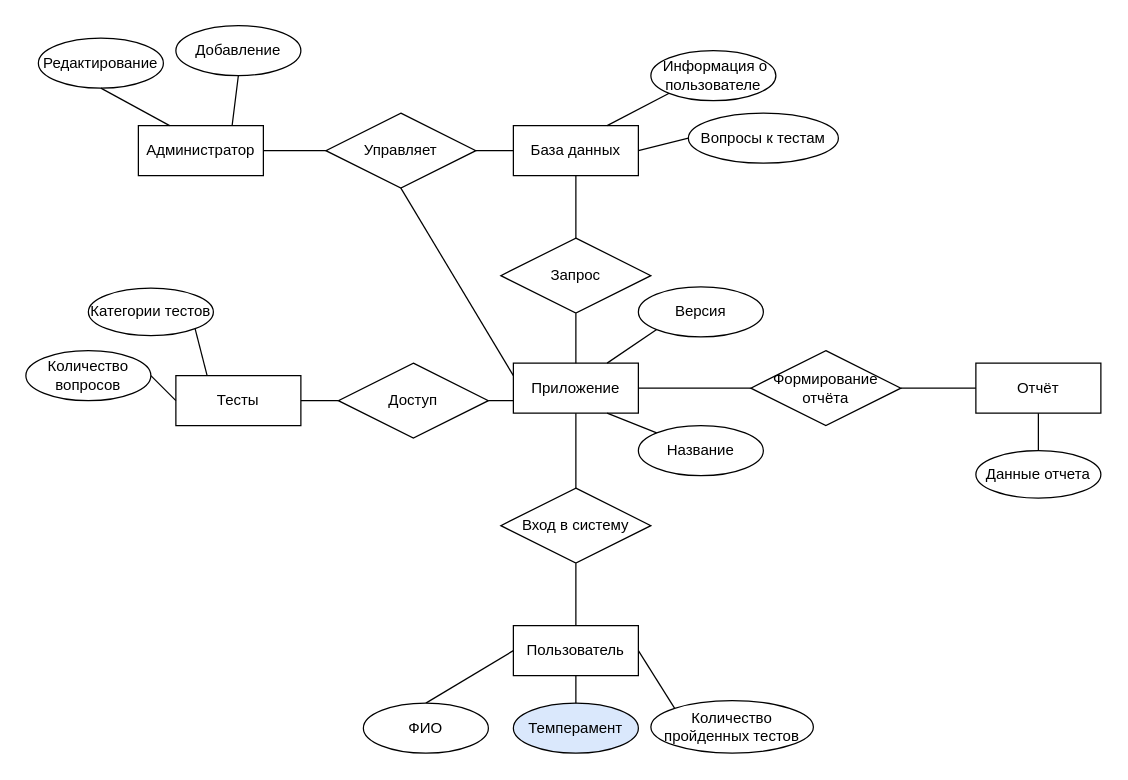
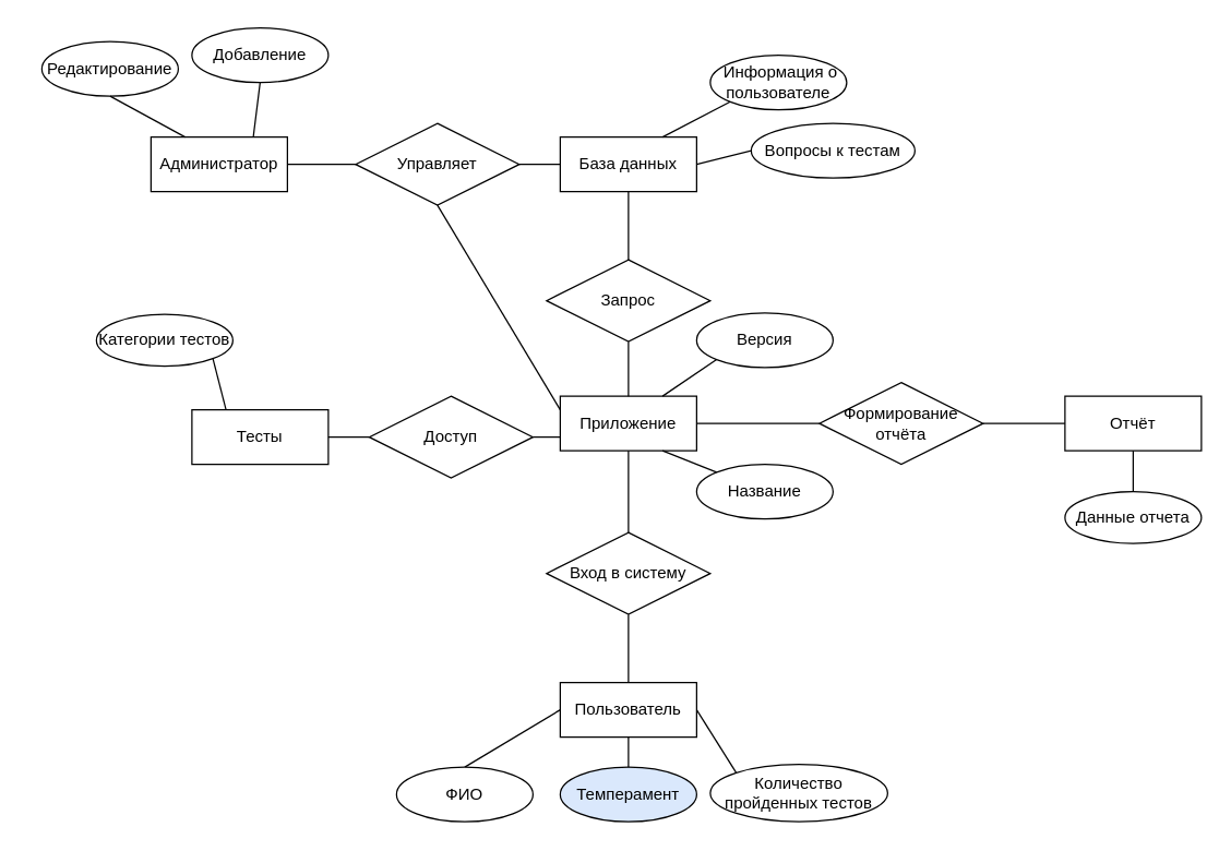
  <mxCell id="0" />
  <mxCell id="1" parent="0" />
  <mxCell id="2" value="Приложение" style="whiteSpace=wrap;html=1;align=center;" parent="1" vertex="1"><mxGeometry x="410" y="290" width="100" height="40" as="geometry" /></mxCell>
  <mxCell id="3" value="Тесты" style="whiteSpace=wrap;html=1;align=center;" parent="1" vertex="1"><mxGeometry x="140" y="300" width="100" height="40" as="geometry" /></mxCell>
  <mxCell id="4" value="Отчёт" style="whiteSpace=wrap;html=1;align=center;" parent="1" vertex="1"><mxGeometry x="780" y="290" width="100" height="40" as="geometry" /></mxCell>
  <mxCell id="5" value="Пользователь" style="whiteSpace=wrap;html=1;align=center;" parent="1" vertex="1"><mxGeometry x="410" y="500" width="100" height="40" as="geometry" /></mxCell>
  <mxCell id="6" value="Администратор" style="whiteSpace=wrap;html=1;align=center;" parent="1" vertex="1"><mxGeometry x="110" y="100" width="100" height="40" as="geometry" /></mxCell>
  <mxCell id="7" value="" style="endArrow=none;html=1;rounded=0;entryX=0.5;entryY=0;entryDx=0;entryDy=0;" parent="1" target="5" edge="1"><mxGeometry relative="1" as="geometry"><mxPoint x="460" y="450" as="sourcePoint" /><mxPoint x="370" y="430" as="targetPoint" /></mxGeometry></mxCell>
  <mxCell id="8" value="Вход в систему" style="shape=rhombus;perimeter=rhombusPerimeter;whiteSpace=wrap;html=1;align=center;" parent="1" vertex="1"><mxGeometry x="400" y="390" width="120" height="60" as="geometry" /></mxCell>
  <mxCell id="9" value="" style="endArrow=none;html=1;rounded=0;entryX=0.5;entryY=0;entryDx=0;entryDy=0;exitX=0.5;exitY=1;exitDx=0;exitDy=0;" parent="1" source="2" target="8" edge="1"><mxGeometry relative="1" as="geometry"><mxPoint x="470" y="460" as="sourcePoint" /><mxPoint x="470" y="500" as="targetPoint" /></mxGeometry></mxCell>
  <mxCell id="10" value="" style="endArrow=none;html=1;rounded=0;entryX=1;entryY=0.5;entryDx=0;entryDy=0;exitX=0;exitY=0.75;exitDx=0;exitDy=0;" parent="1" source="2" target="11" edge="1"><mxGeometry relative="1" as="geometry"><mxPoint x="510" y="310" as="sourcePoint" /><mxPoint x="560" y="310" as="targetPoint" /></mxGeometry></mxCell>
  <mxCell id="11" value="Доступ" style="shape=rhombus;perimeter=rhombusPerimeter;whiteSpace=wrap;html=1;align=center;" parent="1" vertex="1"><mxGeometry x="270" y="290" width="120" height="60" as="geometry" /></mxCell>
  <mxCell id="12" value="Формирование отчёта" style="shape=rhombus;perimeter=rhombusPerimeter;whiteSpace=wrap;html=1;align=center;" parent="1" vertex="1"><mxGeometry x="600" y="280" width="120" height="60" as="geometry" /></mxCell>
  <mxCell id="13" value="" style="endArrow=none;html=1;rounded=0;entryX=0;entryY=0.5;entryDx=0;entryDy=0;exitX=1;exitY=0.5;exitDx=0;exitDy=0;" parent="1" source="2" target="12" edge="1"><mxGeometry relative="1" as="geometry"><mxPoint x="500" y="300" as="sourcePoint" /><mxPoint x="470" y="400" as="targetPoint" /></mxGeometry></mxCell>
  <mxCell id="14" value="" style="endArrow=none;html=1;rounded=0;entryX=1;entryY=0.5;entryDx=0;entryDy=0;exitX=0;exitY=0.5;exitDx=0;exitDy=0;" parent="1" source="4" target="12" edge="1"><mxGeometry relative="1" as="geometry"><mxPoint x="470" y="300" as="sourcePoint" /><mxPoint x="470" y="250" as="targetPoint" /></mxGeometry></mxCell>
  <mxCell id="15" value="" style="endArrow=none;html=1;rounded=0;exitX=1;exitY=0.5;exitDx=0;exitDy=0;entryX=0;entryY=0.5;entryDx=0;entryDy=0;" parent="1" source="6" target="16" edge="1"><mxGeometry relative="1" as="geometry"><mxPoint x="170" y="370" as="sourcePoint" /><mxPoint x="310" y="310" as="targetPoint" /></mxGeometry></mxCell>
  <mxCell id="16" value="Управляет" style="shape=rhombus;perimeter=rhombusPerimeter;whiteSpace=wrap;html=1;align=center;" parent="1" vertex="1"><mxGeometry x="260" y="90" width="120" height="60" as="geometry" /></mxCell>
  <mxCell id="17" value="" style="endArrow=none;html=1;rounded=0;exitX=0.5;exitY=1;exitDx=0;exitDy=0;entryX=0;entryY=0.25;entryDx=0;entryDy=0;" parent="1" source="16" target="2" edge="1"><mxGeometry relative="1" as="geometry"><mxPoint x="420" y="300" as="sourcePoint" /><mxPoint x="580" y="300" as="targetPoint" /></mxGeometry></mxCell>
  <mxCell id="18" value="База данных" style="whiteSpace=wrap;html=1;align=center;" parent="1" vertex="1"><mxGeometry x="410" y="100" width="100" height="40" as="geometry" /></mxCell>
  <mxCell id="19" value="" style="endArrow=none;html=1;rounded=0;exitX=0;exitY=0.5;exitDx=0;exitDy=0;entryX=1;entryY=0.5;entryDx=0;entryDy=0;" parent="1" source="18" target="16" edge="1"><mxGeometry relative="1" as="geometry"><mxPoint x="190" y="300" as="sourcePoint" /><mxPoint x="380" y="120" as="targetPoint" /></mxGeometry></mxCell>
  <mxCell id="20" value="" style="endArrow=none;html=1;rounded=0;exitX=0.5;exitY=0;exitDx=0;exitDy=0;entryX=0.5;entryY=1;entryDx=0;entryDy=0;edgeStyle=orthogonalEdgeStyle;" parent="1" source="2" target="21" edge="1"><mxGeometry relative="1" as="geometry"><mxPoint x="420" y="300" as="sourcePoint" /><mxPoint x="370" y="240" as="targetPoint" /></mxGeometry></mxCell>
  <mxCell id="21" value="Запрос" style="shape=rhombus;perimeter=rhombusPerimeter;whiteSpace=wrap;html=1;align=center;" parent="1" vertex="1"><mxGeometry x="400" y="190" width="120" height="60" as="geometry" /></mxCell>
  <mxCell id="22" value="" style="endArrow=none;html=1;rounded=0;entryX=0;entryY=0.5;entryDx=0;entryDy=0;exitX=0.5;exitY=0;exitDx=0;exitDy=0;" parent="1" source="23" target="5" edge="1"><mxGeometry relative="1" as="geometry"><mxPoint x="360" y="520" as="sourcePoint" /><mxPoint x="380" y="510" as="targetPoint" /></mxGeometry></mxCell>
  <mxCell id="23" value="ФИО" style="ellipse;whiteSpace=wrap;html=1;align=center;" parent="1" vertex="1"><mxGeometry x="290" y="562" width="100" height="40" as="geometry" /></mxCell>
  <mxCell id="24" value="Темперамент" style="ellipse;whiteSpace=wrap;html=1;align=center;fillColor=#dae8fc;" parent="1" vertex="1"><mxGeometry x="410" y="562" width="100" height="40" as="geometry" /></mxCell>
  <mxCell id="25" value="Количество пройденных тестов" style="ellipse;whiteSpace=wrap;html=1;align=center;" parent="1" vertex="1"><mxGeometry x="520" y="560" width="130" height="42" as="geometry" /></mxCell>
  <mxCell id="26" value="" style="endArrow=none;html=1;rounded=0;exitX=0.5;exitY=0;exitDx=0;exitDy=0;entryX=0.5;entryY=1;entryDx=0;entryDy=0;" parent="1" source="24" target="5" edge="1"><mxGeometry relative="1" as="geometry"><mxPoint x="340" y="550" as="sourcePoint" /><mxPoint x="420" y="550" as="targetPoint" /></mxGeometry></mxCell>
  <mxCell id="27" value="" style="endArrow=none;html=1;rounded=0;entryX=1;entryY=0.5;entryDx=0;entryDy=0;exitX=0;exitY=0;exitDx=0;exitDy=0;" parent="1" source="25" target="5" edge="1"><mxGeometry relative="1" as="geometry"><mxPoint x="340" y="550" as="sourcePoint" /><mxPoint x="420" y="530" as="targetPoint" /></mxGeometry></mxCell>
  <mxCell id="28" value="Данные отчета" style="ellipse;whiteSpace=wrap;html=1;align=center;" parent="1" vertex="1"><mxGeometry x="780" y="360" width="100" height="38" as="geometry" /></mxCell>
- <mxCell id="29" value="Количество вопросов" style="ellipse;whiteSpace=wrap;html=1;align=center;" parent="1" vertex="1"><mxGeometry x="20" y="280" width="100" height="40" as="geometry" /></mxCell>
  <mxCell id="30" value="Категории тестов" style="ellipse;whiteSpace=wrap;html=1;align=center;" parent="1" vertex="1"><mxGeometry x="70" y="230" width="100" height="38" as="geometry" /></mxCell>
  <mxCell id="31" value="Название" style="ellipse;whiteSpace=wrap;html=1;align=center;" parent="1" vertex="1"><mxGeometry x="510" y="340" width="100" height="40" as="geometry" /></mxCell>
  <mxCell id="32" value="Версия" style="ellipse;whiteSpace=wrap;html=1;align=center;" parent="1" vertex="1"><mxGeometry x="510" y="229" width="100" height="40" as="geometry" /></mxCell>
  <mxCell id="33" value="Добавление" style="ellipse;whiteSpace=wrap;html=1;align=center;" parent="1" vertex="1"><mxGeometry x="140" y="20" width="100" height="40" as="geometry" /></mxCell>
  <mxCell id="34" value="" style="endArrow=none;html=1;rounded=0;exitX=0.5;exitY=1;exitDx=0;exitDy=0;entryX=0.5;entryY=0;entryDx=0;entryDy=0;" parent="1" source="18" target="21" edge="1"><mxGeometry relative="1" as="geometry"><mxPoint x="420" y="130" as="sourcePoint" /><mxPoint x="190" y="200" as="targetPoint" /></mxGeometry></mxCell>
  <mxCell id="35" value="" style="endArrow=none;html=1;rounded=0;exitX=1;exitY=0.5;exitDx=0;exitDy=0;entryX=0;entryY=0.5;entryDx=0;entryDy=0;" parent="1" source="3" target="11" edge="1"><mxGeometry relative="1" as="geometry"><mxPoint x="195" y="150" as="sourcePoint" /><mxPoint x="280" y="260" as="targetPoint" /></mxGeometry></mxCell>
  <mxCell id="36" value="" style="endArrow=none;html=1;rounded=0;exitX=1;exitY=1;exitDx=0;exitDy=0;entryX=0.25;entryY=0;entryDx=0;entryDy=0;" parent="1" source="30" target="3" edge="1"><mxGeometry relative="1" as="geometry"><mxPoint x="180" y="280" as="sourcePoint" /><mxPoint x="340" y="280" as="targetPoint" /></mxGeometry></mxCell>
- <mxCell id="37" value="" style="endArrow=none;html=1;rounded=0;exitX=1;exitY=0.5;exitDx=0;exitDy=0;entryX=0;entryY=0.5;entryDx=0;entryDy=0;" parent="1" source="29" target="3" edge="1"><mxGeometry relative="1" as="geometry"><mxPoint x="145.355" y="272.435" as="sourcePoint" /><mxPoint x="140" y="310" as="targetPoint" /></mxGeometry></mxCell>
  <mxCell id="38" value="" style="endArrow=none;html=1;rounded=0;entryX=0;entryY=0;entryDx=0;entryDy=0;exitX=0.75;exitY=1;exitDx=0;exitDy=0;" parent="1" source="2" target="31" edge="1"><mxGeometry relative="1" as="geometry"><mxPoint x="490" y="330" as="sourcePoint" /><mxPoint x="650" y="330" as="targetPoint" /></mxGeometry></mxCell>
  <mxCell id="39" value="" style="endArrow=none;html=1;rounded=0;exitX=0.75;exitY=0;exitDx=0;exitDy=0;entryX=0;entryY=1;entryDx=0;entryDy=0;" parent="1" source="2" target="32" edge="1"><mxGeometry relative="1" as="geometry"><mxPoint x="520" y="280" as="sourcePoint" /><mxPoint x="680" y="280" as="targetPoint" /></mxGeometry></mxCell>
  <mxCell id="40" value="" style="endArrow=none;html=1;rounded=0;entryX=0.5;entryY=1;entryDx=0;entryDy=0;exitX=0.5;exitY=0;exitDx=0;exitDy=0;" parent="1" source="28" target="4" edge="1"><mxGeometry relative="1" as="geometry"><mxPoint x="790" y="320" as="sourcePoint" /><mxPoint x="730" y="320" as="targetPoint" /></mxGeometry></mxCell>
  <mxCell id="41" value="&amp;nbsp;Информация о пользователе" style="ellipse;whiteSpace=wrap;html=1;align=center;" parent="1" vertex="1"><mxGeometry x="520" y="40" width="100" height="40" as="geometry" /></mxCell>
  <mxCell id="42" value="Вопросы к тестам" style="ellipse;whiteSpace=wrap;html=1;align=center;" parent="1" vertex="1"><mxGeometry x="550" y="90" width="120" height="40" as="geometry" /></mxCell>
  <mxCell id="43" value="" style="endArrow=none;html=1;rounded=0;exitX=0.75;exitY=0;exitDx=0;exitDy=0;entryX=0;entryY=1;entryDx=0;entryDy=0;" parent="1" source="18" target="41" edge="1"><mxGeometry relative="1" as="geometry"><mxPoint x="220" y="130" as="sourcePoint" /><mxPoint x="270" y="130" as="targetPoint" /></mxGeometry></mxCell>
  <mxCell id="44" value="" style="endArrow=none;html=1;rounded=0;exitX=1;exitY=0.5;exitDx=0;exitDy=0;entryX=0;entryY=0.5;entryDx=0;entryDy=0;" parent="1" source="18" target="42" edge="1"><mxGeometry relative="1" as="geometry"><mxPoint x="495" y="110" as="sourcePoint" /><mxPoint x="544.645" y="84.142" as="targetPoint" /></mxGeometry></mxCell>
  <mxCell id="45" value="Редактирование" style="ellipse;whiteSpace=wrap;html=1;align=center;" parent="1" vertex="1"><mxGeometry x="30" y="30" width="100" height="40" as="geometry" /></mxCell>
  <mxCell id="46" value="" style="endArrow=none;html=1;rounded=0;exitX=0.5;exitY=1;exitDx=0;exitDy=0;entryX=0.25;entryY=0;entryDx=0;entryDy=0;" parent="1" source="45" target="6" edge="1"><mxGeometry relative="1" as="geometry"><mxPoint x="70" y="130" as="sourcePoint" /><mxPoint x="230" y="130" as="targetPoint" /></mxGeometry></mxCell>
  <mxCell id="47" value="" style="endArrow=none;html=1;rounded=0;exitX=0.5;exitY=1;exitDx=0;exitDy=0;entryX=0.75;entryY=0;entryDx=0;entryDy=0;" parent="1" source="33" target="6" edge="1"><mxGeometry relative="1" as="geometry"><mxPoint y="80" as="sourcePoint" x="90" /><mxPoint x="145" y="110" as="targetPoint" /></mxGeometry></mxCell>
